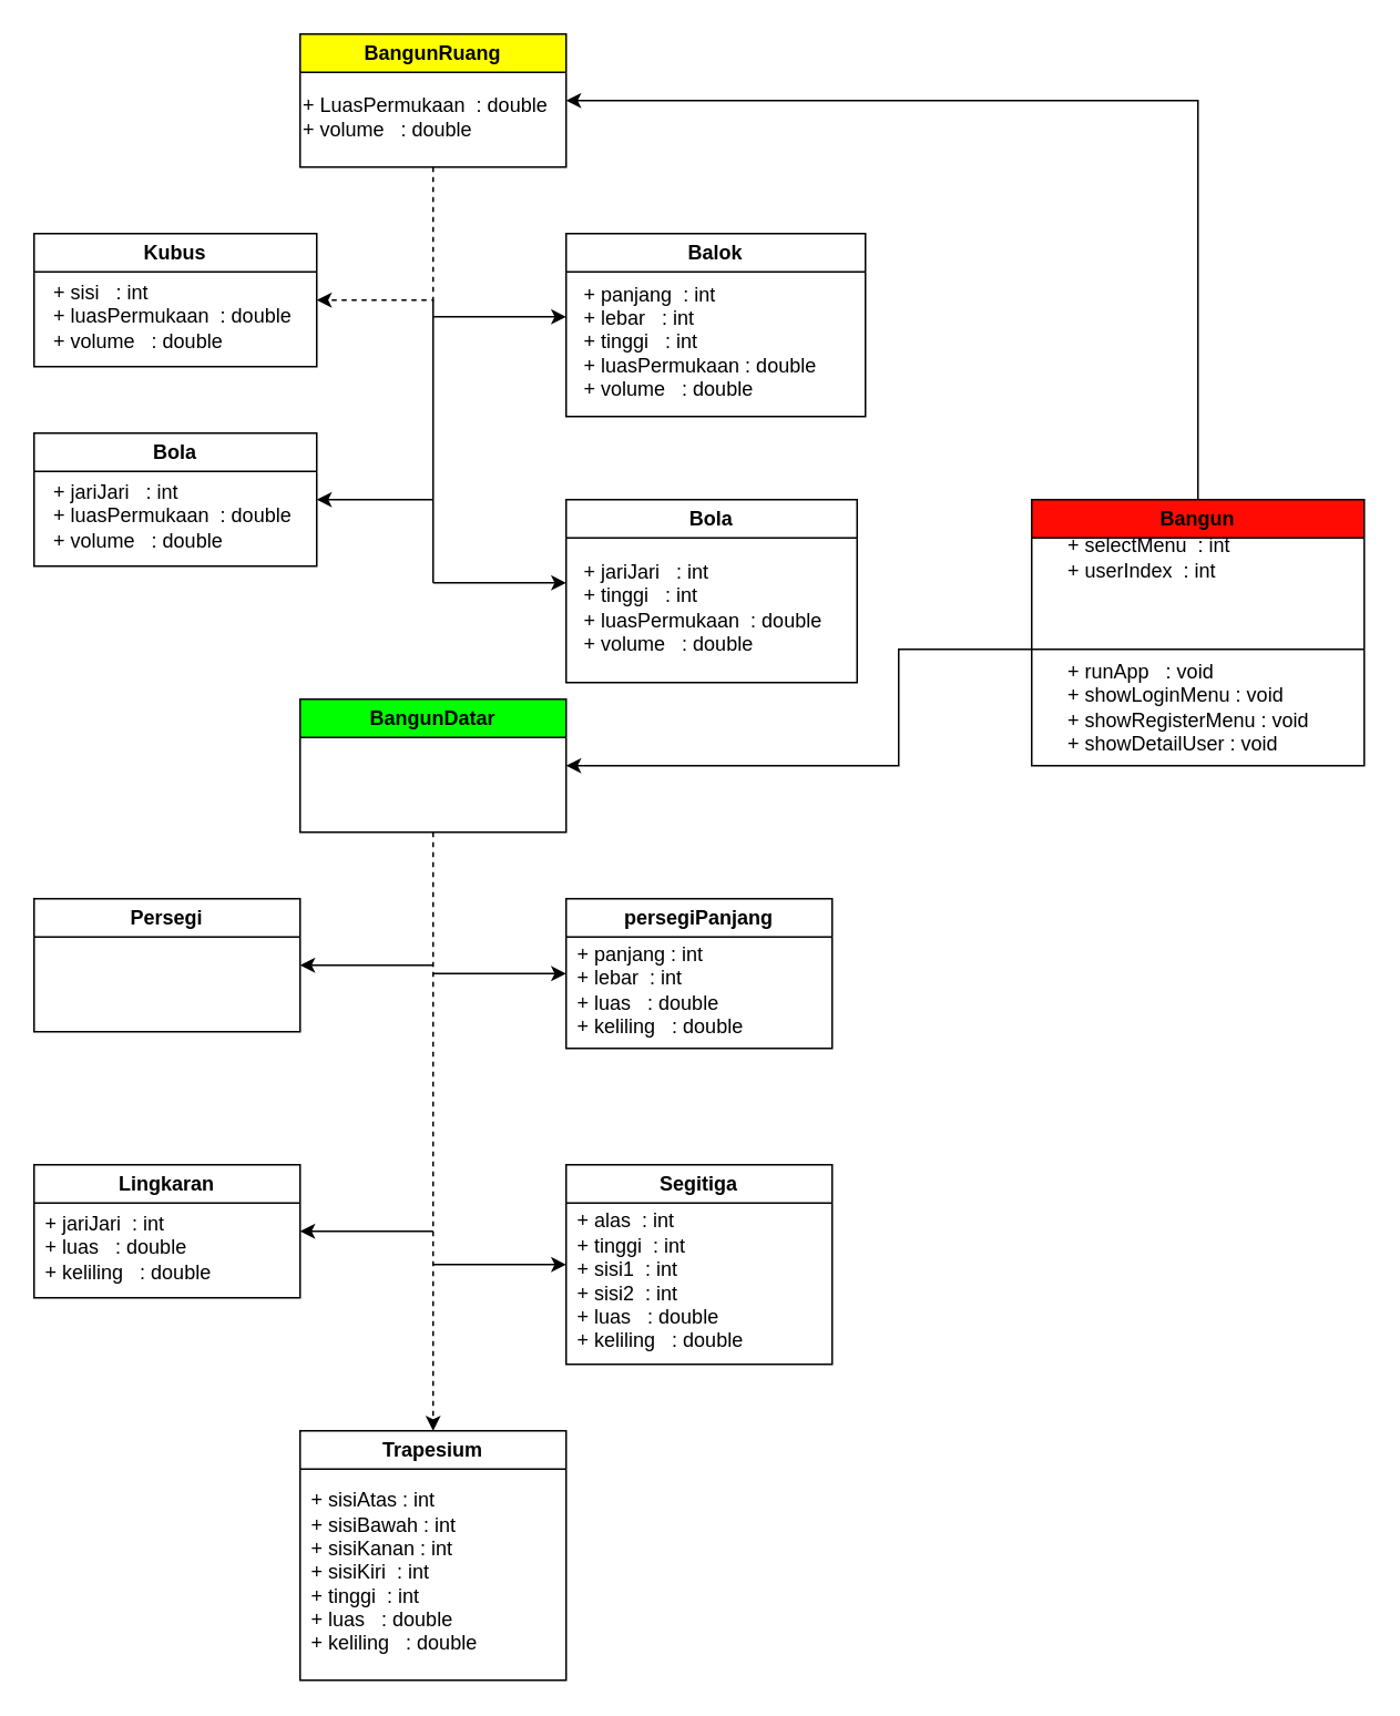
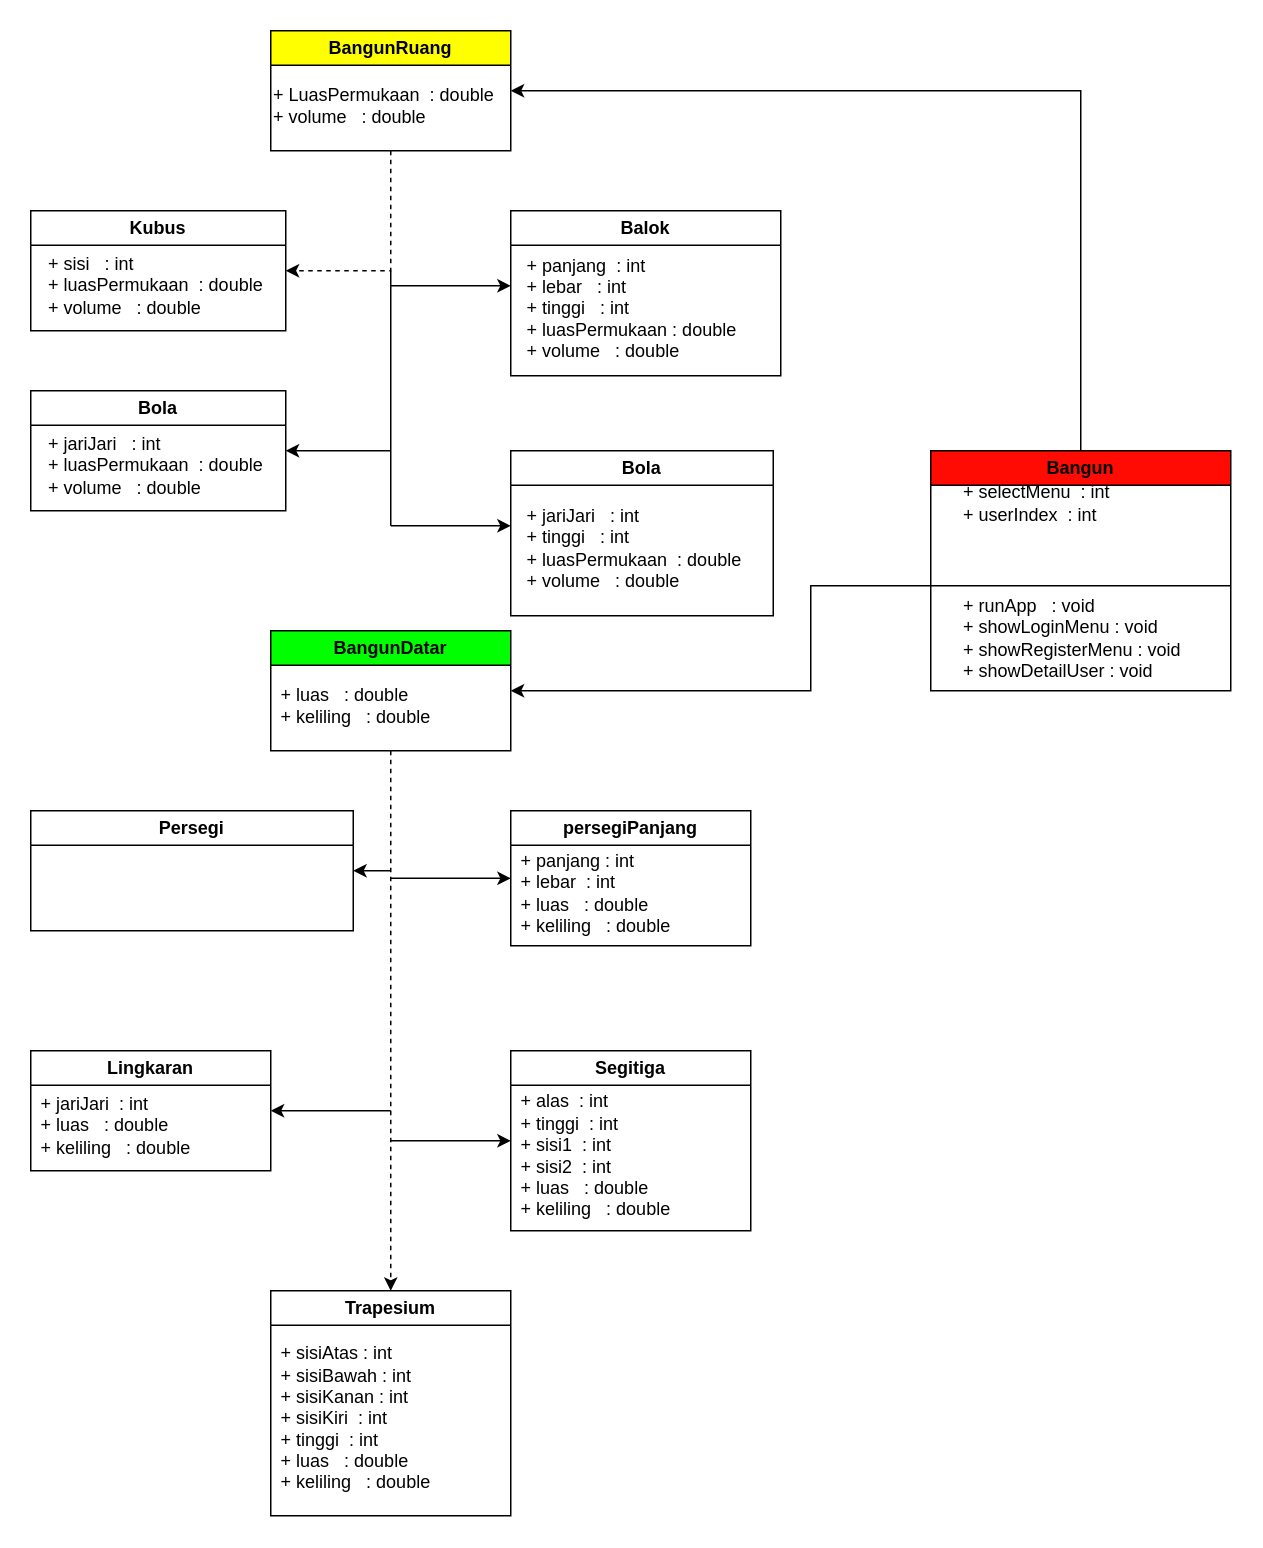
  <mxCell id="0" />
  <mxCell id="1" parent="0" />
  <mxCell id="2" value="BangunRuang" style="swimlane;whiteSpace=wrap;html=1;fillColor=#FFFF00;" parent="1" vertex="1"><mxGeometry x="180" width="160" height="80" as="geometry" y="20" /></mxCell>
  <mxCell id="3" value="+ LuasPermukaan &lt;span style=&quot;white-space: pre;&quot;&gt; &lt;/span&gt;: double&lt;br&gt;+ volume &lt;span style=&quot;white-space: pre;&quot;&gt; &lt;/span&gt;&lt;span style=&quot;white-space: pre;&quot;&gt; &lt;/span&gt;: double" style="text;html=1;align=left;verticalAlign=middle;resizable=0;points=[];autosize=1;strokeColor=none;fillColor=none;" parent="2" vertex="1"><mxGeometry y="30" width="170" height="40" as="geometry" /></mxCell>
  <mxCell id="4" value="Kubus" style="swimlane;whiteSpace=wrap;html=1;" parent="1" vertex="1"><mxGeometry y="140" width="170" height="80" as="geometry" x="20" /></mxCell>
  <mxCell id="5" value="+ sisi&lt;span style=&quot;white-space: pre;&quot;&gt; &lt;span style=&quot;white-space: pre;&quot;&gt; &lt;/span&gt;&lt;span style=&quot;white-space: pre;&quot;&gt; &lt;/span&gt;&lt;/span&gt;: int&lt;br&gt;+ luasPermukaan&amp;nbsp;&lt;span style=&quot;white-space: pre;&quot;&gt; &lt;/span&gt;: double&lt;br&gt;+ volume&lt;span style=&quot;white-space: pre;&quot;&gt; &lt;/span&gt;&lt;span style=&quot;white-space: pre;&quot;&gt; &lt;/span&gt;&lt;span style=&quot;white-space: pre;&quot;&gt; &lt;/span&gt;: double" style="text;html=1;align=left;verticalAlign=middle;resizable=0;points=[];autosize=1;strokeColor=none;fillColor=none;" parent="4" vertex="1"><mxGeometry x="10" y="20" width="170" height="60" as="geometry" /></mxCell>
  <mxCell id="6" value="" style="endArrow=classic;html=1;rounded=0;exitX=0.5;exitY=1;exitDx=0;exitDy=0;entryX=1;entryY=0.5;entryDx=0;entryDy=0;dashed=1;" parent="1" source="2" target="4" edge="1"><mxGeometry width="50" height="50" relative="1" as="geometry"><mxPoint x="410" y="310" as="sourcePoint" /><mxPoint x="460" y="260" as="targetPoint" /><Array as="points"><mxPoint x="260" y="180" /></Array></mxGeometry></mxCell>
  <mxCell id="7" value="Balok" style="swimlane;whiteSpace=wrap;html=1;" parent="1" vertex="1"><mxGeometry x="340" y="140" width="180" height="110" as="geometry" /></mxCell>
  <mxCell id="8" value="+ panjang&lt;span style=&quot;white-space: pre;&quot;&gt; &lt;span style=&quot;white-space: pre;&quot;&gt; &lt;/span&gt;&lt;/span&gt;: int&lt;br&gt;+ lebar&lt;span style=&quot;white-space: pre;&quot;&gt; &lt;span style=&quot;white-space: pre;&quot;&gt; &lt;span style=&quot;white-space: pre;&quot;&gt; &lt;/span&gt;&lt;/span&gt;&lt;/span&gt;: int&lt;br&gt;+ tinggi&lt;span style=&quot;white-space: pre;&quot;&gt; &lt;/span&gt;&lt;span style=&quot;white-space: pre;&quot;&gt; &lt;span style=&quot;white-space: pre;&quot;&gt; &lt;/span&gt;&lt;/span&gt;: int&lt;br&gt;+ luasPermukaan&lt;span style=&quot;white-space: pre;&quot;&gt; &lt;/span&gt;: double&lt;br&gt;+ volume&lt;span style=&quot;white-space: pre;&quot;&gt; &lt;/span&gt;&lt;span style=&quot;white-space: pre;&quot;&gt; &lt;/span&gt;&lt;span style=&quot;white-space: pre;&quot;&gt; &lt;/span&gt;: double" style="text;html=1;align=left;verticalAlign=middle;resizable=0;points=[];autosize=1;strokeColor=none;fillColor=none;" parent="7" vertex="1"><mxGeometry x="9" y="20" width="170" height="90" as="geometry" /></mxCell>
  <mxCell id="9" value="" style="endArrow=classic;html=1;rounded=0;" parent="1" edge="1"><mxGeometry width="50" height="50" relative="1" as="geometry"><mxPoint x="260" y="190" as="sourcePoint" /><mxPoint x="340" y="190" as="targetPoint" /><Array as="points"><mxPoint x="280" y="190" /><mxPoint x="300" y="190" /></Array></mxGeometry></mxCell>
  <mxCell id="10" value="" style="endArrow=none;html=1;rounded=0;" parent="1" edge="1"><mxGeometry width="50" height="50" relative="1" as="geometry"><mxPoint x="260" y="270" as="sourcePoint" /><mxPoint x="260" y="180" as="targetPoint" /><Array as="points"><mxPoint x="260" y="350" /></Array></mxGeometry></mxCell>
  <mxCell id="11" value="Bola" style="swimlane;whiteSpace=wrap;html=1;" parent="1" vertex="1"><mxGeometry y="260" width="170" height="80" as="geometry" x="20" /></mxCell>
  <mxCell id="12" value="+ jariJari&lt;span style=&quot;white-space: pre;&quot;&gt; &lt;span style=&quot;white-space: pre;&quot;&gt; &lt;/span&gt;&lt;span style=&quot;white-space: pre;&quot;&gt; &lt;/span&gt;&lt;/span&gt;: int&lt;br&gt;+ luasPermukaan&amp;nbsp;&lt;span style=&quot;white-space: pre;&quot;&gt; &lt;/span&gt;: double&lt;br&gt;+ volume&lt;span style=&quot;white-space: pre;&quot;&gt; &lt;/span&gt;&lt;span style=&quot;white-space: pre;&quot;&gt; &lt;/span&gt;&lt;span style=&quot;white-space: pre;&quot;&gt; &lt;/span&gt;: double" style="text;html=1;align=left;verticalAlign=middle;resizable=0;points=[];autosize=1;strokeColor=none;fillColor=none;" parent="11" vertex="1"><mxGeometry x="10" y="20" width="170" height="60" as="geometry" /></mxCell>
  <mxCell id="13" value="" style="endArrow=classic;html=1;rounded=0;entryX=1;entryY=0.5;entryDx=0;entryDy=0;" parent="1" target="11" edge="1"><mxGeometry width="50" height="50" relative="1" as="geometry"><mxPoint x="260" y="300" as="sourcePoint" /><mxPoint x="460" y="250" as="targetPoint" /><Array as="points" /></mxGeometry></mxCell>
  <mxCell id="14" value="Bola" style="swimlane;whiteSpace=wrap;html=1;" parent="1" vertex="1"><mxGeometry x="340" y="300" width="175" height="110" as="geometry" /></mxCell>
  <mxCell id="15" value="+ jariJari&lt;span style=&quot;white-space: pre;&quot;&gt; &lt;span style=&quot;white-space: pre;&quot;&gt; &lt;/span&gt;&lt;span style=&quot;white-space: pre;&quot;&gt; &lt;/span&gt;&lt;/span&gt;: int&lt;br&gt;+ tinggi&lt;span style=&quot;white-space: pre;&quot;&gt; &lt;/span&gt;&lt;span style=&quot;white-space: pre;&quot;&gt; &lt;/span&gt;&lt;span style=&quot;white-space: pre;&quot;&gt; &lt;/span&gt;: int&lt;br&gt;+ luasPermukaan&amp;nbsp;&lt;span style=&quot;white-space: pre;&quot;&gt; &lt;/span&gt;: double&lt;br&gt;+ volume&lt;span style=&quot;white-space: pre;&quot;&gt; &lt;/span&gt;&lt;span style=&quot;white-space: pre;&quot;&gt; &lt;/span&gt;&lt;span style=&quot;white-space: pre;&quot;&gt; &lt;/span&gt;: double" style="text;html=1;align=left;verticalAlign=middle;resizable=0;points=[];autosize=1;strokeColor=none;fillColor=none;" parent="14" vertex="1"><mxGeometry x="9" y="30" width="170" height="70" as="geometry" /></mxCell>
  <mxCell id="16" value="" style="endArrow=classic;html=1;rounded=0;" parent="1" edge="1"><mxGeometry width="50" height="50" relative="1" as="geometry"><mxPoint x="260" y="350" as="sourcePoint" /><mxPoint x="340" y="350" as="targetPoint" /></mxGeometry></mxCell>
  <mxCell id="17" value="BangunDatar" style="swimlane;whiteSpace=wrap;html=1;fillColor=#00FF00;" parent="1" vertex="1"><mxGeometry x="180" y="420" width="160" height="80" as="geometry" /></mxCell>
- <mxCell id="19" value="Persegi" style="swimlane;whiteSpace=wrap;html=1;" parent="1" vertex="1"><mxGeometry y="540" width="160" height="80" as="geometry" x="20" /></mxCell>
+ <mxCell id="18" value="+ luas&amp;nbsp;&lt;span style=&quot;white-space: pre;&quot;&gt; &lt;span style=&quot;white-space: pre;&quot;&gt; &lt;/span&gt;&lt;/span&gt;: double&lt;br&gt;+ keliling&amp;nbsp;&lt;span style=&quot;white-space: pre;&quot;&gt; &lt;/span&gt;&lt;span style=&quot;white-space: pre;&quot;&gt; &lt;/span&gt;: double" style="text;html=1;align=left;verticalAlign=middle;resizable=0;points=[];autosize=1;strokeColor=none;fillColor=none;" parent="17" vertex="1"><mxGeometry x="5" y="30" width="150" height="40" as="geometry" /></mxCell>
+ <mxCell id="19" value="Persegi" style="swimlane;whiteSpace=wrap;html=1;" parent="1" vertex="1"><mxGeometry x="20" y="540" width="215" height="80" as="geometry" /></mxCell>
  <mxCell id="20" value="persegiPanjang" style="swimlane;whiteSpace=wrap;html=1;" parent="1" vertex="1"><mxGeometry x="340" y="540" width="160" height="90" as="geometry" /></mxCell>
  <mxCell id="21" value="+ panjang&lt;span style=&quot;white-space: pre;&quot;&gt; &lt;/span&gt;: int&lt;br&gt;+ lebar&lt;span style=&quot;white-space: pre;&quot;&gt; &lt;/span&gt;&lt;span style=&quot;white-space: pre;&quot;&gt; &lt;/span&gt;: int&lt;br&gt;+ luas&amp;nbsp;&lt;span style=&quot;white-space: pre;&quot;&gt; &lt;span style=&quot;white-space: pre;&quot;&gt; &lt;/span&gt;&lt;/span&gt;: double&lt;br&gt;+ keliling&amp;nbsp;&lt;span style=&quot;white-space: pre;&quot;&gt; &lt;/span&gt;&lt;span style=&quot;white-space: pre;&quot;&gt; &lt;/span&gt;: double" style="text;html=1;align=left;verticalAlign=middle;resizable=0;points=[];autosize=1;strokeColor=none;fillColor=none;" parent="20" vertex="1"><mxGeometry x="5" y="20" width="150" height="70" as="geometry" /></mxCell>
  <mxCell id="22" value="Lingkaran" style="swimlane;whiteSpace=wrap;html=1;" parent="1" vertex="1"><mxGeometry y="700" width="160" height="80" as="geometry" x="20" /></mxCell>
  <mxCell id="23" value="+ jariJari&lt;span style=&quot;white-space: pre;&quot;&gt; &lt;/span&gt;&lt;span style=&quot;white-space: pre;&quot;&gt; &lt;/span&gt;: int&lt;br&gt;+ luas&amp;nbsp;&lt;span style=&quot;white-space: pre;&quot;&gt; &lt;span style=&quot;white-space: pre;&quot;&gt; &lt;/span&gt;&lt;/span&gt;: double&lt;br&gt;+ keliling&amp;nbsp;&lt;span style=&quot;white-space: pre;&quot;&gt; &lt;/span&gt;&lt;span style=&quot;white-space: pre;&quot;&gt; &lt;/span&gt;: double" style="text;html=1;align=left;verticalAlign=middle;resizable=0;points=[];autosize=1;strokeColor=none;fillColor=none;" parent="22" vertex="1"><mxGeometry x="5" y="20" width="150" height="60" as="geometry" /></mxCell>
  <mxCell id="24" value="Segitiga" style="swimlane;whiteSpace=wrap;html=1;" parent="1" vertex="1"><mxGeometry x="340" y="700" width="160" height="120" as="geometry" /></mxCell>
  <mxCell id="25" value="+ alas&lt;span style=&quot;white-space: pre;&quot;&gt; &lt;/span&gt;&lt;span style=&quot;white-space: pre;&quot;&gt; &lt;/span&gt;: int&lt;br&gt;+ tinggi&lt;span style=&quot;white-space: pre;&quot;&gt; &lt;/span&gt;&lt;span style=&quot;white-space: pre;&quot;&gt; &lt;/span&gt;: int&lt;br&gt;+ sisi1&lt;span style=&quot;white-space: pre;&quot;&gt; &lt;/span&gt;&lt;span style=&quot;white-space: pre;&quot;&gt; &lt;/span&gt;: int&lt;br&gt;+ sisi2&lt;span style=&quot;white-space: pre;&quot;&gt; &lt;/span&gt;&lt;span style=&quot;white-space: pre;&quot;&gt; &lt;/span&gt;: int&lt;br&gt;+ luas&amp;nbsp;&lt;span style=&quot;white-space: pre;&quot;&gt; &lt;span style=&quot;white-space: pre;&quot;&gt; &lt;/span&gt;&lt;/span&gt;: double&lt;br&gt;+ keliling&amp;nbsp;&lt;span style=&quot;white-space: pre;&quot;&gt; &lt;/span&gt;&lt;span style=&quot;white-space: pre;&quot;&gt; &lt;/span&gt;: double" style="text;html=1;align=left;verticalAlign=middle;resizable=0;points=[];autosize=1;strokeColor=none;fillColor=none;" parent="24" vertex="1"><mxGeometry x="5" y="20" width="150" height="100" as="geometry" /></mxCell>
  <mxCell id="26" value="Trapesium" style="swimlane;whiteSpace=wrap;html=1;" parent="1" vertex="1"><mxGeometry x="180" y="860" width="160" height="150" as="geometry" /></mxCell>
  <mxCell id="27" value="+ sisiAtas&lt;span style=&quot;white-space: pre;&quot;&gt; &lt;/span&gt;: int&lt;br&gt;+ sisiBawah&lt;span style=&quot;white-space: pre;&quot;&gt; &lt;/span&gt;: int&lt;br&gt;+ sisiKanan&lt;span style=&quot;white-space: pre;&quot;&gt; &lt;/span&gt;: int&lt;br&gt;+ sisiKiri&lt;span style=&quot;white-space: pre;&quot;&gt; &lt;/span&gt;&lt;span style=&quot;white-space: pre;&quot;&gt; &lt;/span&gt;: int&lt;br&gt;+ tinggi&lt;span style=&quot;white-space: pre;&quot;&gt; &lt;/span&gt;&lt;span style=&quot;white-space: pre;&quot;&gt; &lt;/span&gt;: int&lt;br&gt;+ luas&amp;nbsp;&lt;span style=&quot;white-space: pre;&quot;&gt; &lt;span style=&quot;white-space: pre;&quot;&gt; &lt;/span&gt;&lt;/span&gt;: double&lt;br&gt;+ keliling&amp;nbsp;&lt;span style=&quot;white-space: pre;&quot;&gt; &lt;/span&gt;&lt;span style=&quot;white-space: pre;&quot;&gt; &lt;/span&gt;: double" style="text;html=1;align=left;verticalAlign=middle;resizable=0;points=[];autosize=1;strokeColor=none;fillColor=none;" parent="26" vertex="1"><mxGeometry x="5" y="30" width="150" height="110" as="geometry" /></mxCell>
  <mxCell id="28" value="" style="endArrow=classic;html=1;rounded=0;exitX=0.5;exitY=1;exitDx=0;exitDy=0;entryX=0.5;entryY=0;entryDx=0;entryDy=0;dashed=1;" parent="1" source="17" target="26" edge="1"><mxGeometry width="50" height="50" relative="1" as="geometry"><mxPoint x="410" y="800" as="sourcePoint" /><mxPoint x="460" y="750" as="targetPoint" /></mxGeometry></mxCell>
  <mxCell id="29" value="" style="endArrow=classic;html=1;rounded=0;entryX=1;entryY=0.5;entryDx=0;entryDy=0;" parent="1" target="22" edge="1"><mxGeometry width="50" height="50" relative="1" as="geometry"><mxPoint x="260" y="740" as="sourcePoint" /><mxPoint x="460" y="750" as="targetPoint" /></mxGeometry></mxCell>
  <mxCell id="30" value="" style="endArrow=classic;html=1;rounded=0;entryX=0;entryY=0.5;entryDx=0;entryDy=0;" parent="1" target="20" edge="1"><mxGeometry width="50" height="50" relative="1" as="geometry"><mxPoint x="260" y="585" as="sourcePoint" /><mxPoint x="460" y="750" as="targetPoint" /></mxGeometry></mxCell>
  <mxCell id="31" value="" style="endArrow=classic;html=1;rounded=0;entryX=0;entryY=0.5;entryDx=0;entryDy=0;" parent="1" target="24" edge="1"><mxGeometry width="50" height="50" relative="1" as="geometry"><mxPoint x="260" y="760" as="sourcePoint" /><mxPoint x="460" y="750" as="targetPoint" /></mxGeometry></mxCell>
  <mxCell id="32" value="" style="endArrow=classic;html=1;rounded=0;entryX=1;entryY=0.5;entryDx=0;entryDy=0;" parent="1" target="19" edge="1"><mxGeometry width="50" height="50" relative="1" as="geometry"><mxPoint x="260" y="580" as="sourcePoint" /><mxPoint x="460" y="750" as="targetPoint" /></mxGeometry></mxCell>
  <mxCell id="33" value="Bangun" style="swimlane;whiteSpace=wrap;html=1;fillColor=#FF0B03;" parent="1" vertex="1"><mxGeometry x="620" y="300" width="200" height="160" as="geometry" /></mxCell>
  <mxCell id="34" value="+ selectMenu&lt;span style=&quot;white-space: pre;&quot;&gt; &lt;span style=&quot;white-space: pre;&quot;&gt; &lt;/span&gt;&lt;/span&gt;: int&lt;br&gt;+ userIndex&lt;span style=&quot;white-space: pre;&quot;&gt; &lt;span style=&quot;white-space: pre;&quot;&gt; &lt;/span&gt;&lt;/span&gt;:&amp;nbsp;int" style="text;html=1;align=left;verticalAlign=middle;resizable=0;points=[];autosize=1;strokeColor=none;fillColor=none;" parent="33" vertex="1"><mxGeometry x="20" y="15" width="150" height="40" as="geometry" /></mxCell>
  <mxCell id="35" value="+ runApp&lt;span style=&quot;white-space: pre;&quot;&gt; &lt;/span&gt;&lt;span style=&quot;white-space: pre;&quot;&gt; &lt;span style=&quot;white-space: pre;&quot;&gt; &lt;/span&gt;&lt;/span&gt;: void&lt;br&gt;&lt;div style=&quot;&quot;&gt;+ showLoginMenu&lt;span style=&quot;white-space: pre;&quot;&gt; &lt;/span&gt;: void&lt;/div&gt;&lt;div style=&quot;&quot;&gt;+ showRegisterMenu : void&lt;/div&gt;&lt;div style=&quot;&quot;&gt;+ showDetailUser&lt;span style=&quot;white-space: pre;&quot;&gt; &lt;/span&gt;: void&lt;/div&gt;" style="text;html=1;align=left;verticalAlign=middle;resizable=0;points=[];autosize=1;strokeColor=none;fillColor=none;" parent="33" vertex="1"><mxGeometry x="20" y="90" width="170" height="70" as="geometry" /></mxCell>
  <mxCell id="36" value="" style="endArrow=classic;html=1;rounded=0;entryX=1;entryY=0.5;entryDx=0;entryDy=0;" parent="1" target="17" edge="1"><mxGeometry width="50" height="50" relative="1" as="geometry"><mxPoint x="620" y="390" as="sourcePoint" /><mxPoint x="460" y="270" as="targetPoint" /><Array as="points"><mxPoint x="540" y="390" /><mxPoint x="540" y="460" /></Array></mxGeometry></mxCell>
  <mxCell id="37" value="" style="endArrow=none;html=1;rounded=0;" parent="1" edge="1"><mxGeometry width="50" height="50" relative="1" as="geometry"><mxPoint x="620" y="390" as="sourcePoint" /><mxPoint x="820" y="390" as="targetPoint" /><Array as="points"><mxPoint x="700" y="390" /></Array></mxGeometry></mxCell>
  <mxCell id="38" value="" style="endArrow=classic;html=1;rounded=0;exitX=0.5;exitY=0;exitDx=0;exitDy=0;" parent="1" source="33" edge="1"><mxGeometry width="50" height="50" relative="1" as="geometry"><mxPoint x="360" y="60" as="sourcePoint" /><mxPoint x="340" y="60" as="targetPoint" /><Array as="points"><mxPoint x="720" y="60" /></Array></mxGeometry></mxCell>
